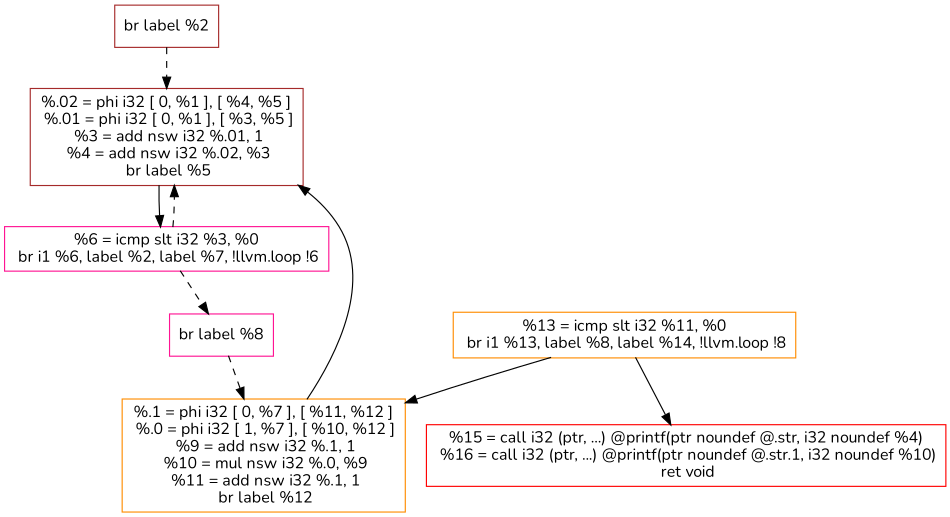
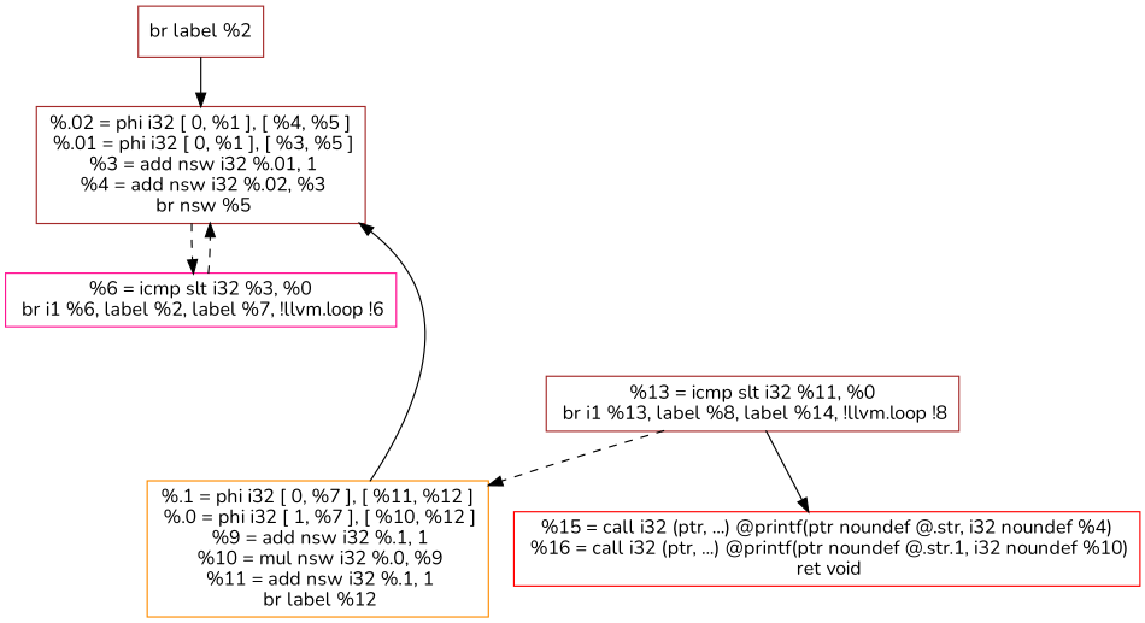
  digraph {
    fontname=Nunito
    node [color=brown fontname=Nunito shape=record]
    edge [fontname=Nunito style=dashed]
    n1 [label="{  br label %2\n}"]
-   n2 [label="{  %.02 = phi i32 [ 0, %1 ], [ %4, %5 ]\n  %.01 = phi i32 [ 0, %1 ], [ %3, %5 ]\n  %3 = add nsw i32 %.01, 1\n  %4 = add nsw i32 %.02, %3\n  br label %5\n}"]
+   n2 [label="{  %.02 = phi i32 [ 0, %1 ], [ %4, %5 ]\n  %.01 = phi i32 [ 0, %1 ], [ %3, %5 ]\n  %3 = add nsw i32 %.01, 1\n  %4 = add nsw i32 %.02, %3\n  br nsw %5\n}"]
    n3 [color=deeppink label="{  %6 = icmp slt i32 %3, %0\n  br i1 %6, label %2, label %7, !llvm.loop !6\n}"]
-   n4 [color=deeppink label="{  br label %8\n}"]
    n5 [color=darkorange label="{  %.1 = phi i32 [ 0, %7 ], [ %11, %12 ]\n  %.0 = phi i32 [ 1, %7 ], [ %10, %12 ]\n  %9 = add nsw i32 %.1, 1\n  %10 = mul nsw i32 %.0, %9\n  %11 = add nsw i32 %.1, 1\n  br label %12\n}"]
-   n6 [color=darkorange label="{  %13 = icmp slt i32 %11, %0\n  br i1 %13, label %8, label %14, !llvm.loop !8\n}"]
+   n6 [label="{  %13 = icmp slt i32 %11, %0\n  br i1 %13, label %8, label %14, !llvm.loop !8\n}"]
    n7 [color=red label="{  %15 = call i32 (ptr, ...) @printf(ptr noundef @.str, i32 noundef %4)\n  %16 = call i32 (ptr, ...) @printf(ptr noundef @.str.1, i32 noundef %10)\n  ret void\n}"]
-   n1 -> n2
-   n2 -> n3 [style=solid]
+   n1 -> n2 [style=solid]
+   n2 -> n3
    n3 -> n2
-   n3 -> n4
-   n4 -> n5
    n5 -> n2 [style=solid]
-   n6 -> n5 [style=solid]
+   n6 -> n5
    n6 -> n7 [style=solid]
  }
